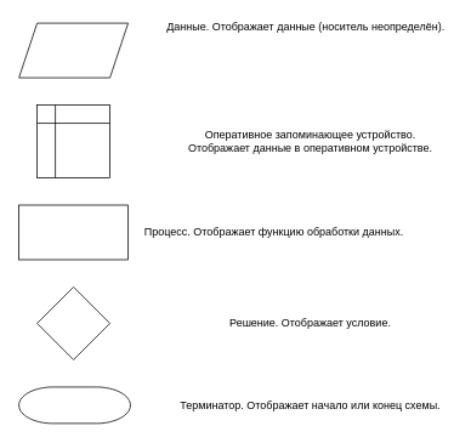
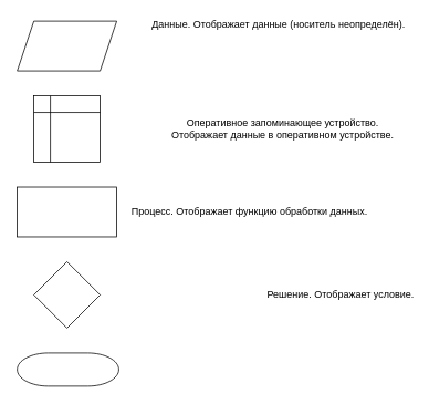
  <mxCell id="0" />
  <mxCell id="1" parent="0" />
  <mxCell id="2" value="" style="shape=parallelogram;perimeter=parallelogramPerimeter;whiteSpace=wrap;html=1;fixedSize=1;" vertex="1" parent="1"><mxGeometry x="20" y="25" width="120" height="60" as="geometry" /></mxCell>
  <mxCell id="3" value="" style="shape=internalStorage;whiteSpace=wrap;html=1;backgroundOutline=1;" vertex="1" parent="1"><mxGeometry x="40" y="115" width="80" height="80" as="geometry" /></mxCell>
  <mxCell id="4" value="" style="rounded=0;whiteSpace=wrap;html=1;" vertex="1" parent="1"><mxGeometry x="20" y="225" width="120" height="60" as="geometry" /></mxCell>
  <mxCell id="5" value="" style="rhombus;whiteSpace=wrap;html=1;" vertex="1" parent="1"><mxGeometry x="40" y="315" width="80" height="80" as="geometry" /></mxCell>
  <mxCell id="6" value="" style="strokeWidth=1;html=1;shape=mxgraph.flowchart.terminator;whiteSpace=wrap;strokeColor=default;" vertex="1" parent="1"><mxGeometry x="20" y="425" width="122.5" height="40" as="geometry" /></mxCell>
- <mxCell id="7" value="&lt;span style=&quot;white-space: pre&quot;&gt;&lt;/span&gt;&lt;span style=&quot;white-space: pre&quot;&gt;&lt;/span&gt;&lt;span style=&quot;white-space: pre&quot;&gt;&lt;/span&gt;&lt;span style=&quot;white-space: pre&quot;&gt;&lt;/span&gt;&lt;span style=&quot;white-space: pre&quot;&gt;&lt;/span&gt;Терминатор. Отображает начало или конец схемы." style="text;html=1;align=center;verticalAlign=middle;resizable=0;points=[];autosize=1;strokeColor=none;fillColor=none;" vertex="1" parent="1"><mxGeometry x="190" y="435" width="300" height="20" as="geometry" /></mxCell>
- <mxCell id="8" value="Решение. Отображает условие." style="text;html=1;align=center;verticalAlign=middle;resizable=0;points=[];autosize=1;strokeColor=none;fillColor=none;" vertex="1" parent="1"><mxGeometry x="245" y="345" width="190" height="20" as="geometry" /></mxCell>
+ <mxCell id="8" value="Решение. Отображает условие." style="text;html=1;align=center;verticalAlign=middle;resizable=0;points=[];autosize=1;strokeColor=none;fillColor=none;" vertex="1" parent="1"><mxGeometry x="315" y="345" width="190" height="20" as="geometry" /></mxCell>
  <mxCell id="9" value="Процесс. Отображает функцию обработки данных." style="text;html=1;align=center;verticalAlign=middle;resizable=0;points=[];autosize=1;strokeColor=none;fillColor=none;" vertex="1" parent="1"><mxGeometry x="150" y="245" width="300" height="20" as="geometry" /></mxCell>
  <mxCell id="10" value="&lt;div&gt;Оперативное запоминающее устройство. &lt;br&gt;&lt;/div&gt;&lt;div&gt;Отображает данные в оперативном устройстве.&lt;/div&gt;" style="text;html=1;align=center;verticalAlign=middle;resizable=0;points=[];autosize=1;strokeColor=none;fillColor=none;" vertex="1" parent="1"><mxGeometry x="200" y="140" width="280" height="30" as="geometry" /></mxCell>
  <mxCell id="11" value="Данные. Отображает данные (носитель неопределён)." style="text;html=1;align=center;verticalAlign=middle;resizable=0;points=[];autosize=1;strokeColor=none;fillColor=none;" vertex="1" parent="1"><mxGeometry x="175" y="20" width="320" height="20" as="geometry" /></mxCell>
